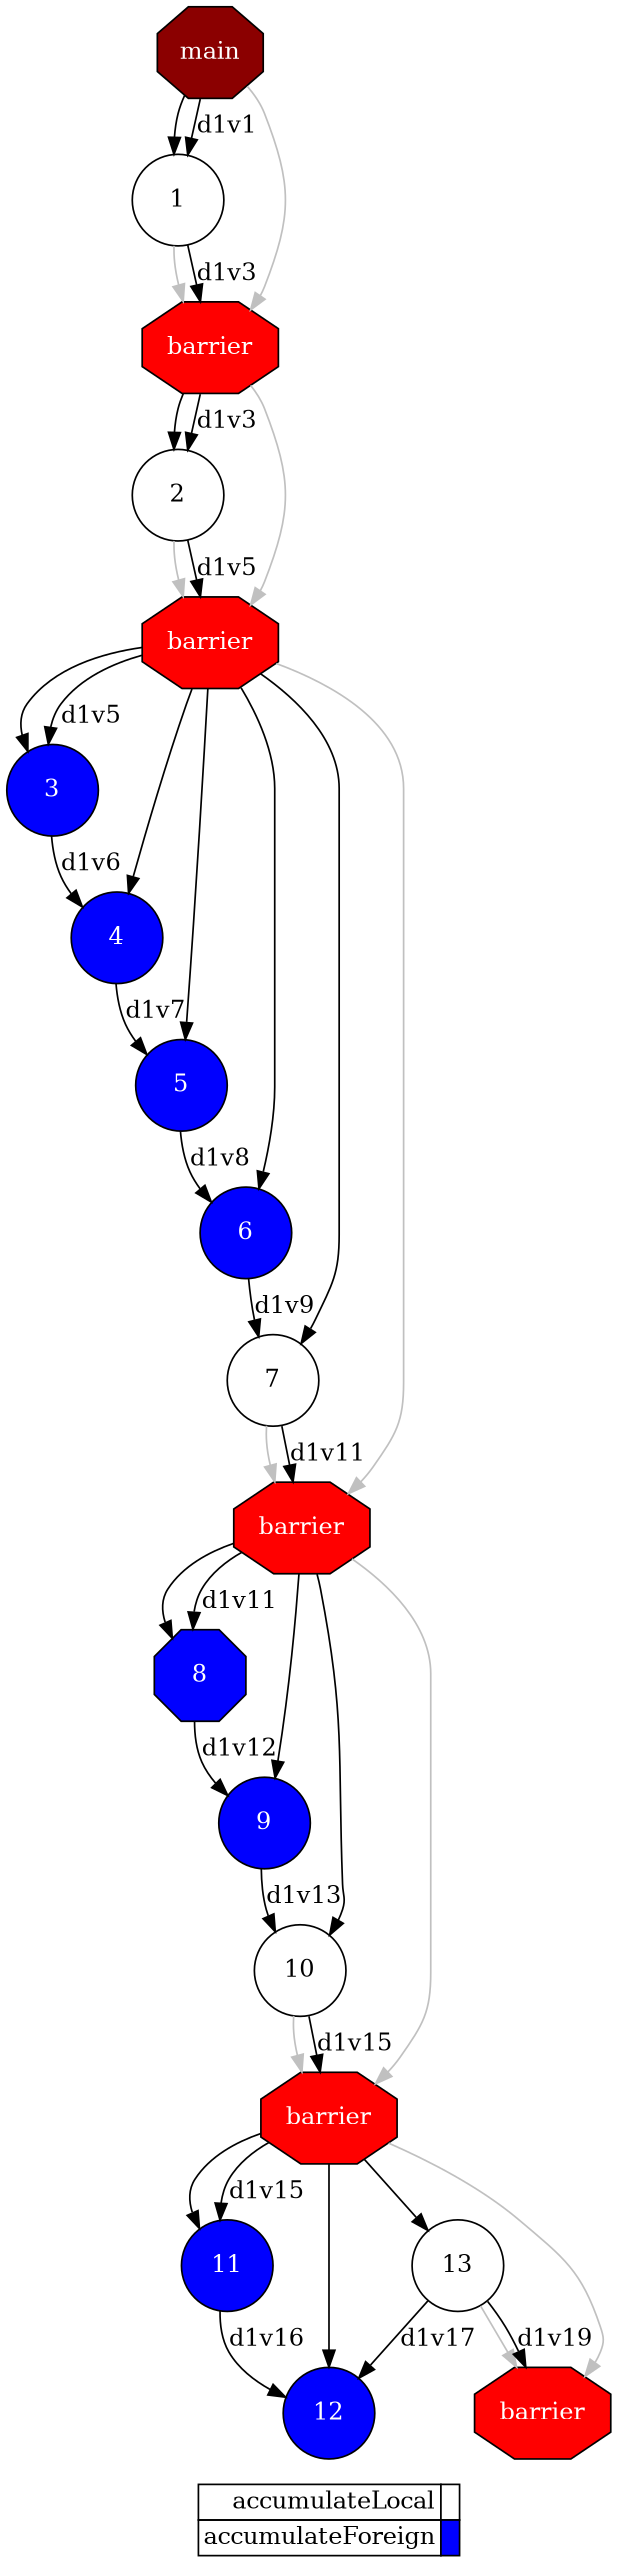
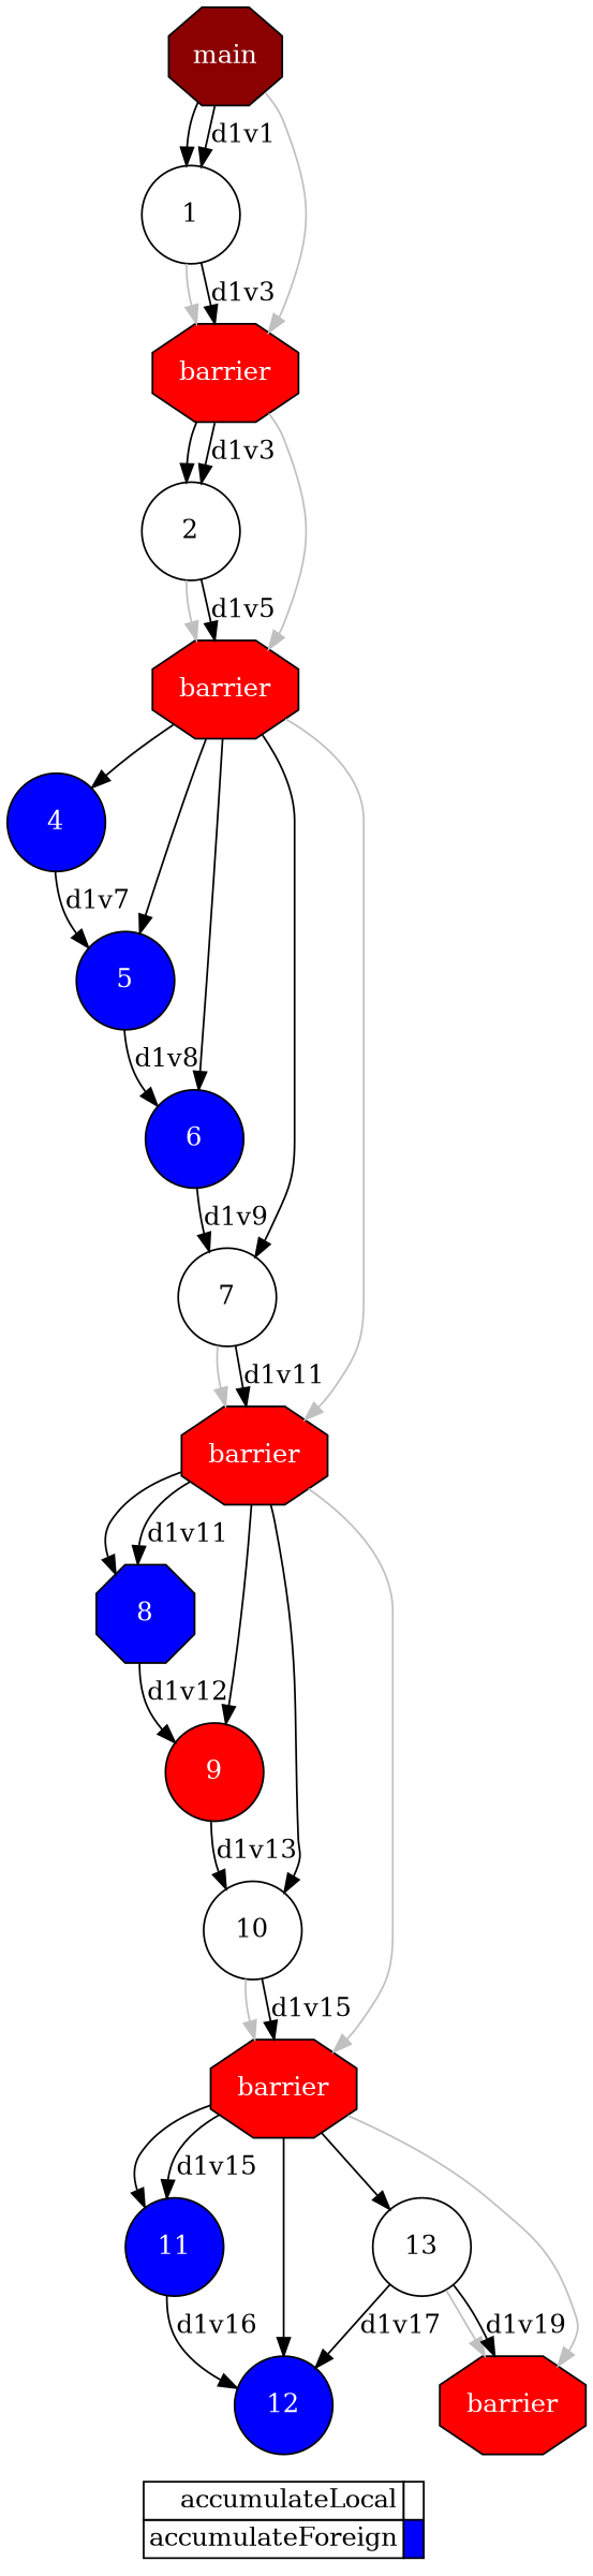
  digraph {
    compound=true
    labeljust=l
    rankdir=TB
    node [fillcolor="#0000ff" fontcolor="#ffffff" shape=circle style=filled]
    n1 [fillcolor="#8B0000" fontcolor="#FFFFFF" height=0.75 label=main shape=octagon]
    1 [fillcolor="#ffffff" fontcolor="#000000" height=0.75]
    n3 [fillcolor="#ff0000" fontcolor="#FFFFFF" height=0.75 label=barrier shape=octagon]
    2 [fillcolor="#ffffff" fontcolor="#000000" height=0.75]
    n5 [fillcolor="#ff0000" fontcolor="#FFFFFF" height=0.75 label=barrier shape=octagon]
-   3 [height=0.75]
    4 [height=0.75]
    5 [height=0.75]
    6 [height=0.75]
    7 [fillcolor="#ffffff" fontcolor="#000000" height=0.75]
    n11 [fillcolor="#ff0000" fontcolor="#FFFFFF" height=0.75 label=barrier shape=octagon]
    8 [height=0.75 shape=octagon]
-   9 [height=0.75]
+   9 [fillcolor="#ff0000" height=0.75]
    10 [fillcolor="#ffffff" fontcolor="#000000" height=0.75]
    n15 [fillcolor="#ff0000" fontcolor="#FFFFFF" height=0.75 label=barrier shape=octagon]
    11 [height=0.75]
    12 [height=0.75]
    13 [fillcolor="#ffffff" fontcolor="#000000" height=0.75]
    n19 [fillcolor="#ff0000" fontcolor="#FFFFFF" height=0.75 label=barrier shape=octagon]
    n20 [height=0.75 label=<       <table border="0" cellpadding="2" cellspacing="0" cellborder="1"> <tr> <td align="right">accumulateLocal</td> <td bgcolor="#ffffff">&nbsp;</td> </tr> <tr> <td align="right">accumulateForeign</td> <td bgcolor="#0000ff">&nbsp;</td> </tr>       </table>     > shape=plaintext fillcolor="" fontcolor="" style=""]
    subgraph sub_1 {
      ranksep=0.20
      n1
      1
      n3
      2
      n5
-     3
      4
      5
      6
      7
      n11
      8
      9
      10
      n15
      11
      12
      13
      n19
    }
    subgraph sub_2 {
      label=Legend
      rank=sink
      ranksep=0.20
      n20
    }
    n1 -> 1
    n1 -> 1 [label=d1v1]
    n1 -> n3 [color=grey]
    1 -> n3 [color=grey]
    1 -> n3 [label=d1v3]
    n3 -> 2
    n3 -> 2 [label=d1v3]
    n3 -> n5 [color=grey]
    2 -> n5 [color=grey]
    2 -> n5 [label=d1v5]
-   n5 -> 3
-   n5 -> 3 [label=d1v5]
    n5 -> 4
    n5 -> 5
    n5 -> 6
    n5 -> 7
    n5 -> n11 [color=grey]
-   3 -> 4 [label=d1v6]
    4 -> 5 [label=d1v7]
    5 -> 6 [label=d1v8]
    6 -> 7 [label=d1v9]
    7 -> n11 [color=grey]
    7 -> n11 [label=d1v11]
    n11 -> 8
    n11 -> 8 [label=d1v11]
    n11 -> 9
    n11 -> 10
    n11 -> n15 [color=grey]
    8 -> 9 [label=d1v12]
    9 -> 10 [label=d1v13]
    10 -> n15 [color=grey]
    10 -> n15 [label=d1v15]
    n15 -> 11
    n15 -> 11 [label=d1v15]
    n15 -> 12
    n15 -> 13
    n15 -> n19 [color=grey]
    11 -> 12 [label=d1v16]
    13 -> 12 [label=d1v17]
    13 -> n19 [color=grey]
    13 -> n19 [label=d1v19]
  }
